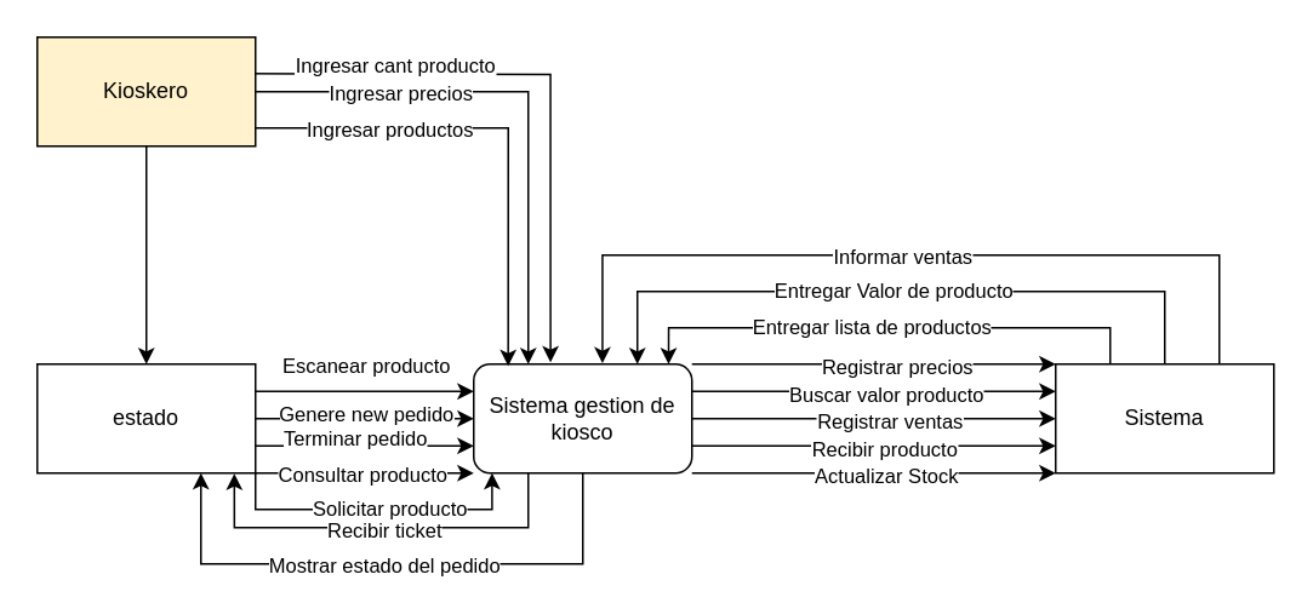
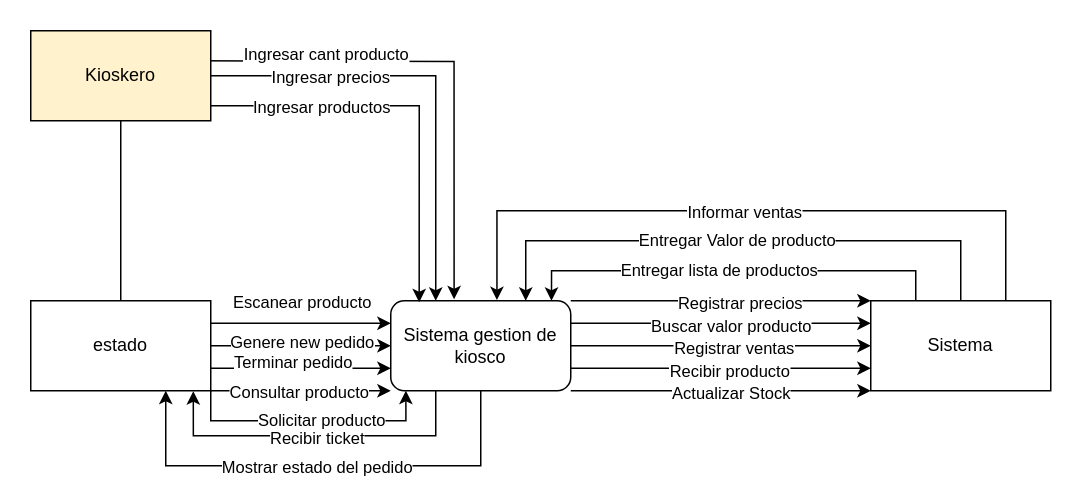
  <mxCell id="0" />
  <mxCell id="1" parent="0" />
  <mxCell id="2" style="edgeStyle=orthogonalEdgeStyle;rounded=0;orthogonalLoop=1;jettySize=auto;html=1;exitX=0.25;exitY=1;exitDx=0;exitDy=0;entryX=0.903;entryY=1.005;entryDx=0;entryDy=0;entryPerimeter=0;" edge="1" parent="1" source="16" target="35"><mxGeometry relative="1" as="geometry"><Array as="points"><mxPoint x="290" y="290" /><mxPoint x="128" y="290" /></Array></mxGeometry></mxCell>
  <mxCell id="3" value="Recibir ticket" style="edgeLabel;html=1;align=center;verticalAlign=middle;resizable=0;points=[];" connectable="0" vertex="1" parent="2"><mxGeometry x="-0.077" y="1" relative="1" as="geometry"><mxPoint x="-8" as="offset" /></mxGeometry></mxCell>
  <mxCell id="4" style="edgeStyle=orthogonalEdgeStyle;rounded=0;orthogonalLoop=1;jettySize=auto;html=1;exitX=0.5;exitY=1;exitDx=0;exitDy=0;entryX=0.75;entryY=1;entryDx=0;entryDy=0;" edge="1" parent="1" source="16" target="35"><mxGeometry relative="1" as="geometry"><Array as="points"><mxPoint x="320" y="310" /><mxPoint x="110" y="310" /></Array></mxGeometry></mxCell>
  <mxCell id="5" value="Mostrar estado del pedido" style="edgeLabel;html=1;align=center;verticalAlign=middle;resizable=0;points=[];" connectable="0" vertex="1" parent="4"><mxGeometry x="0.03" relative="1" as="geometry"><mxPoint as="offset" /></mxGeometry></mxCell>
  <mxCell id="6" style="edgeStyle=orthogonalEdgeStyle;rounded=0;orthogonalLoop=1;jettySize=auto;html=1;exitX=1;exitY=0.5;exitDx=0;exitDy=0;" edge="1" parent="1" source="16" target="42"><mxGeometry relative="1" as="geometry" /></mxCell>
  <mxCell id="7" value="Registrar ventas" style="edgeLabel;html=1;align=center;verticalAlign=middle;resizable=0;points=[];" connectable="0" vertex="1" parent="6"><mxGeometry x="0.076" y="-1" relative="1" as="geometry"><mxPoint as="offset" /></mxGeometry></mxCell>
  <mxCell id="8" style="edgeStyle=orthogonalEdgeStyle;rounded=0;orthogonalLoop=1;jettySize=auto;html=1;exitX=1;exitY=0.25;exitDx=0;exitDy=0;entryX=0;entryY=0.25;entryDx=0;entryDy=0;" edge="1" parent="1" source="16" target="42"><mxGeometry relative="1" as="geometry" /></mxCell>
  <mxCell id="9" value="Buscar valor producto" style="edgeLabel;html=1;align=center;verticalAlign=middle;resizable=0;points=[];" connectable="0" vertex="1" parent="8"><mxGeometry x="0.06" y="-1" relative="1" as="geometry"><mxPoint as="offset" /></mxGeometry></mxCell>
  <mxCell id="10" style="edgeStyle=orthogonalEdgeStyle;rounded=0;orthogonalLoop=1;jettySize=auto;html=1;exitX=1;exitY=0.75;exitDx=0;exitDy=0;entryX=0;entryY=0.75;entryDx=0;entryDy=0;" edge="1" parent="1" source="16" target="42"><mxGeometry relative="1" as="geometry" /></mxCell>
  <mxCell id="11" value="Recibir producto" style="edgeLabel;html=1;align=center;verticalAlign=middle;resizable=0;points=[];" connectable="0" vertex="1" parent="10"><mxGeometry x="0.048" y="-1" relative="1" as="geometry"><mxPoint as="offset" /></mxGeometry></mxCell>
  <mxCell id="12" style="edgeStyle=orthogonalEdgeStyle;rounded=0;orthogonalLoop=1;jettySize=auto;html=1;exitX=1;exitY=1;exitDx=0;exitDy=0;entryX=0;entryY=1;entryDx=0;entryDy=0;" edge="1" parent="1" source="16" target="42"><mxGeometry relative="1" as="geometry"><Array as="points"><mxPoint x="480" y="260" /><mxPoint x="480" y="260" /></Array></mxGeometry></mxCell>
  <mxCell id="13" value="Actualizar Stock" style="edgeLabel;html=1;align=center;verticalAlign=middle;resizable=0;points=[];" connectable="0" vertex="1" parent="12"><mxGeometry x="0.064" y="-1" relative="1" as="geometry"><mxPoint as="offset" /></mxGeometry></mxCell>
  <mxCell id="14" style="edgeStyle=orthogonalEdgeStyle;rounded=0;orthogonalLoop=1;jettySize=auto;html=1;exitX=1;exitY=0;exitDx=0;exitDy=0;entryX=0;entryY=0;entryDx=0;entryDy=0;" edge="1" parent="1" source="16" target="42"><mxGeometry relative="1" as="geometry"><Array as="points"><mxPoint x="480" y="200" /><mxPoint x="480" y="200" /></Array></mxGeometry></mxCell>
  <mxCell id="15" value="Registrar precios" style="edgeLabel;html=1;align=center;verticalAlign=middle;resizable=0;points=[];" connectable="0" vertex="1" parent="14"><mxGeometry x="0.116" y="-1" relative="1" as="geometry"><mxPoint as="offset" /></mxGeometry></mxCell>
  <mxCell id="16" value="Sistema gestion de kiosco" style="whiteSpace=wrap;html=1;rounded=1;" vertex="1" parent="1"><mxGeometry x="260" y="200" width="120" height="60" as="geometry" /></mxCell>
  <mxCell id="17" style="edgeStyle=orthogonalEdgeStyle;rounded=0;orthogonalLoop=1;jettySize=auto;html=1;entryX=0.158;entryY=0.017;entryDx=0;entryDy=0;entryPerimeter=0;" edge="1" parent="1" source="24" target="16"><mxGeometry relative="1" as="geometry"><Array as="points"><mxPoint x="279" y="70" /></Array></mxGeometry></mxCell>
  <mxCell id="18" value="Ingresar productos" style="edgeLabel;html=1;align=center;verticalAlign=middle;resizable=0;points=[];" connectable="0" vertex="1" parent="17"><mxGeometry x="-0.307" y="-4" relative="1" as="geometry"><mxPoint x="-21" y="-4" as="offset" /></mxGeometry></mxCell>
  <mxCell id="19" style="edgeStyle=orthogonalEdgeStyle;rounded=0;orthogonalLoop=1;jettySize=auto;html=1;entryX=0.25;entryY=0;entryDx=0;entryDy=0;" edge="1" parent="1" source="24" target="16"><mxGeometry relative="1" as="geometry" /></mxCell>
  <mxCell id="20" value="Ingresar precios" style="edgeLabel;html=1;align=center;verticalAlign=middle;resizable=0;points=[];" connectable="0" vertex="1" parent="19"><mxGeometry x="-0.813" y="-1" relative="1" as="geometry"><mxPoint x="51" y="-1" as="offset" /></mxGeometry></mxCell>
  <mxCell id="21" style="edgeStyle=orthogonalEdgeStyle;rounded=0;orthogonalLoop=1;jettySize=auto;html=1;exitX=1;exitY=0.25;exitDx=0;exitDy=0;entryX=0.352;entryY=-0.016;entryDx=0;entryDy=0;entryPerimeter=0;" edge="1" parent="1" target="16"><mxGeometry relative="1" as="geometry"><mxPoint x="130" y="40" as="sourcePoint" /><mxPoint x="302" y="206.98" as="targetPoint" /></mxGeometry></mxCell>
  <mxCell id="22" value="Ingresar cant producto" style="edgeLabel;html=1;align=center;verticalAlign=middle;resizable=0;points=[];" connectable="0" vertex="1" parent="21"><mxGeometry x="-0.274" y="-2" relative="1" as="geometry"><mxPoint x="-33" y="-7" as="offset" /></mxGeometry></mxCell>
- <mxCell id="23" style="edgeStyle=orthogonalEdgeStyle;rounded=0;orthogonalLoop=1;jettySize=auto;html=1;entryX=0.5;entryY=0;entryDx=0;entryDy=0;" edge="1" parent="1" source="24" target="35"><mxGeometry relative="1" as="geometry" /></mxCell>
+ <mxCell id="23" style="edgeStyle=orthogonalEdgeStyle;rounded=0;orthogonalLoop=1;jettySize=auto;html=1;entryX=0.5;entryY=0;entryDx=0;entryDy=0;endArrow=none;" edge="1" parent="1" source="24" target="35"><mxGeometry relative="1" as="geometry" /></mxCell>
  <mxCell id="24" value="Kioskero" style="rounded=0;whiteSpace=wrap;html=1;fillColor=#fff2cc;" vertex="1" parent="1"><mxGeometry x="20" y="20" width="120" height="60" as="geometry" /></mxCell>
  <mxCell id="25" style="edgeStyle=orthogonalEdgeStyle;rounded=0;orthogonalLoop=1;jettySize=auto;html=1;exitX=1;exitY=0.25;exitDx=0;exitDy=0;entryX=0;entryY=0.25;entryDx=0;entryDy=0;" edge="1" parent="1" source="35" target="16"><mxGeometry relative="1" as="geometry" /></mxCell>
  <mxCell id="26" value="Escanear producto" style="edgeLabel;html=1;align=center;verticalAlign=middle;resizable=0;points=[];" connectable="0" vertex="1" parent="25"><mxGeometry x="-0.2" relative="1" as="geometry"><mxPoint x="12" y="-15" as="offset" /></mxGeometry></mxCell>
  <mxCell id="27" style="edgeStyle=orthogonalEdgeStyle;rounded=0;orthogonalLoop=1;jettySize=auto;html=1;" edge="1" parent="1" source="35" target="16"><mxGeometry relative="1" as="geometry"><Array as="points"><mxPoint x="210" y="230" /><mxPoint x="210" y="230" /></Array></mxGeometry></mxCell>
  <mxCell id="28" value="Genere new pedido" style="edgeLabel;html=1;align=center;verticalAlign=middle;resizable=0;points=[];" connectable="0" vertex="1" parent="27"><mxGeometry x="0.2" y="3" relative="1" as="geometry"><mxPoint x="-12" as="offset" /></mxGeometry></mxCell>
  <mxCell id="29" style="edgeStyle=orthogonalEdgeStyle;rounded=0;orthogonalLoop=1;jettySize=auto;html=1;exitX=1;exitY=0.75;exitDx=0;exitDy=0;entryX=0;entryY=0.75;entryDx=0;entryDy=0;" edge="1" parent="1" source="35" target="16"><mxGeometry relative="1" as="geometry" /></mxCell>
  <mxCell id="30" value="Terminar pedido" style="edgeLabel;html=1;align=center;verticalAlign=middle;resizable=0;points=[];" connectable="0" vertex="1" parent="29"><mxGeometry x="-0.1" relative="1" as="geometry"><mxPoint y="-5" as="offset" /></mxGeometry></mxCell>
  <mxCell id="31" style="edgeStyle=orthogonalEdgeStyle;rounded=0;orthogonalLoop=1;jettySize=auto;html=1;exitX=1;exitY=1;exitDx=0;exitDy=0;entryX=0;entryY=1;entryDx=0;entryDy=0;" edge="1" parent="1" source="35" target="16"><mxGeometry relative="1" as="geometry"><Array as="points"><mxPoint x="200" y="260" /><mxPoint x="200" y="260" /></Array></mxGeometry></mxCell>
  <mxCell id="32" value="Consultar producto" style="edgeLabel;html=1;align=center;verticalAlign=middle;resizable=0;points=[];" connectable="0" vertex="1" parent="31"><mxGeometry x="-0.041" relative="1" as="geometry"><mxPoint as="offset" /></mxGeometry></mxCell>
  <mxCell id="33" style="edgeStyle=orthogonalEdgeStyle;rounded=0;orthogonalLoop=1;jettySize=auto;html=1;exitX=1;exitY=1;exitDx=0;exitDy=0;entryX=0.084;entryY=1;entryDx=0;entryDy=0;entryPerimeter=0;" edge="1" parent="1" source="35" target="16"><mxGeometry relative="1" as="geometry" /></mxCell>
  <mxCell id="34" value="Solicitar producto" style="edgeLabel;html=1;align=center;verticalAlign=middle;resizable=0;points=[];" connectable="0" vertex="1" parent="33"><mxGeometry x="0.091" y="1" relative="1" as="geometry"><mxPoint as="offset" /></mxGeometry></mxCell>
  <mxCell id="35" value="estado" style="rounded=0;whiteSpace=wrap;html=1;" vertex="1" parent="1"><mxGeometry x="20" y="200" width="120" height="60" as="geometry" /></mxCell>
  <mxCell id="36" style="edgeStyle=orthogonalEdgeStyle;rounded=0;orthogonalLoop=1;jettySize=auto;html=1;exitX=0.25;exitY=0;exitDx=0;exitDy=0;entryX=0.893;entryY=0;entryDx=0;entryDy=0;entryPerimeter=0;" edge="1" parent="1" source="42" target="16"><mxGeometry relative="1" as="geometry"><Array as="points"><mxPoint x="610" y="180" /><mxPoint x="367" y="180" /></Array></mxGeometry></mxCell>
  <mxCell id="37" value="Entregar lista de productos" style="edgeLabel;html=1;align=center;verticalAlign=middle;resizable=0;points=[];" connectable="0" vertex="1" parent="36"><mxGeometry x="0.072" y="-1" relative="1" as="geometry"><mxPoint as="offset" /></mxGeometry></mxCell>
  <mxCell id="38" style="edgeStyle=orthogonalEdgeStyle;rounded=0;orthogonalLoop=1;jettySize=auto;html=1;exitX=0.5;exitY=0;exitDx=0;exitDy=0;entryX=0.75;entryY=0;entryDx=0;entryDy=0;" edge="1" parent="1" source="42" target="16"><mxGeometry relative="1" as="geometry"><Array as="points"><mxPoint x="640" y="160" /><mxPoint x="350" y="160" /></Array></mxGeometry></mxCell>
  <mxCell id="39" value="Entregar Valor de producto" style="edgeLabel;html=1;align=center;verticalAlign=middle;resizable=0;points=[];" connectable="0" vertex="1" parent="38"><mxGeometry x="-0.09" y="-1" relative="1" as="geometry"><mxPoint x="-22" as="offset" /></mxGeometry></mxCell>
  <mxCell id="40" style="edgeStyle=orthogonalEdgeStyle;rounded=0;orthogonalLoop=1;jettySize=auto;html=1;exitX=0.75;exitY=0;exitDx=0;exitDy=0;entryX=0.59;entryY=-0.007;entryDx=0;entryDy=0;entryPerimeter=0;" edge="1" parent="1" source="42" target="16"><mxGeometry relative="1" as="geometry"><Array as="points"><mxPoint x="670" y="140" /><mxPoint x="331" y="140" /></Array></mxGeometry></mxCell>
  <mxCell id="41" value="Informar ventas" style="edgeLabel;html=1;align=center;verticalAlign=middle;resizable=0;points=[];" connectable="0" vertex="1" parent="40"><mxGeometry x="0.024" relative="1" as="geometry"><mxPoint as="offset" /></mxGeometry></mxCell>
  <mxCell id="42" value="Sistema" style="rounded=0;whiteSpace=wrap;html=1;" vertex="1" parent="1"><mxGeometry x="580" y="200" width="120" height="60" as="geometry" /></mxCell>
